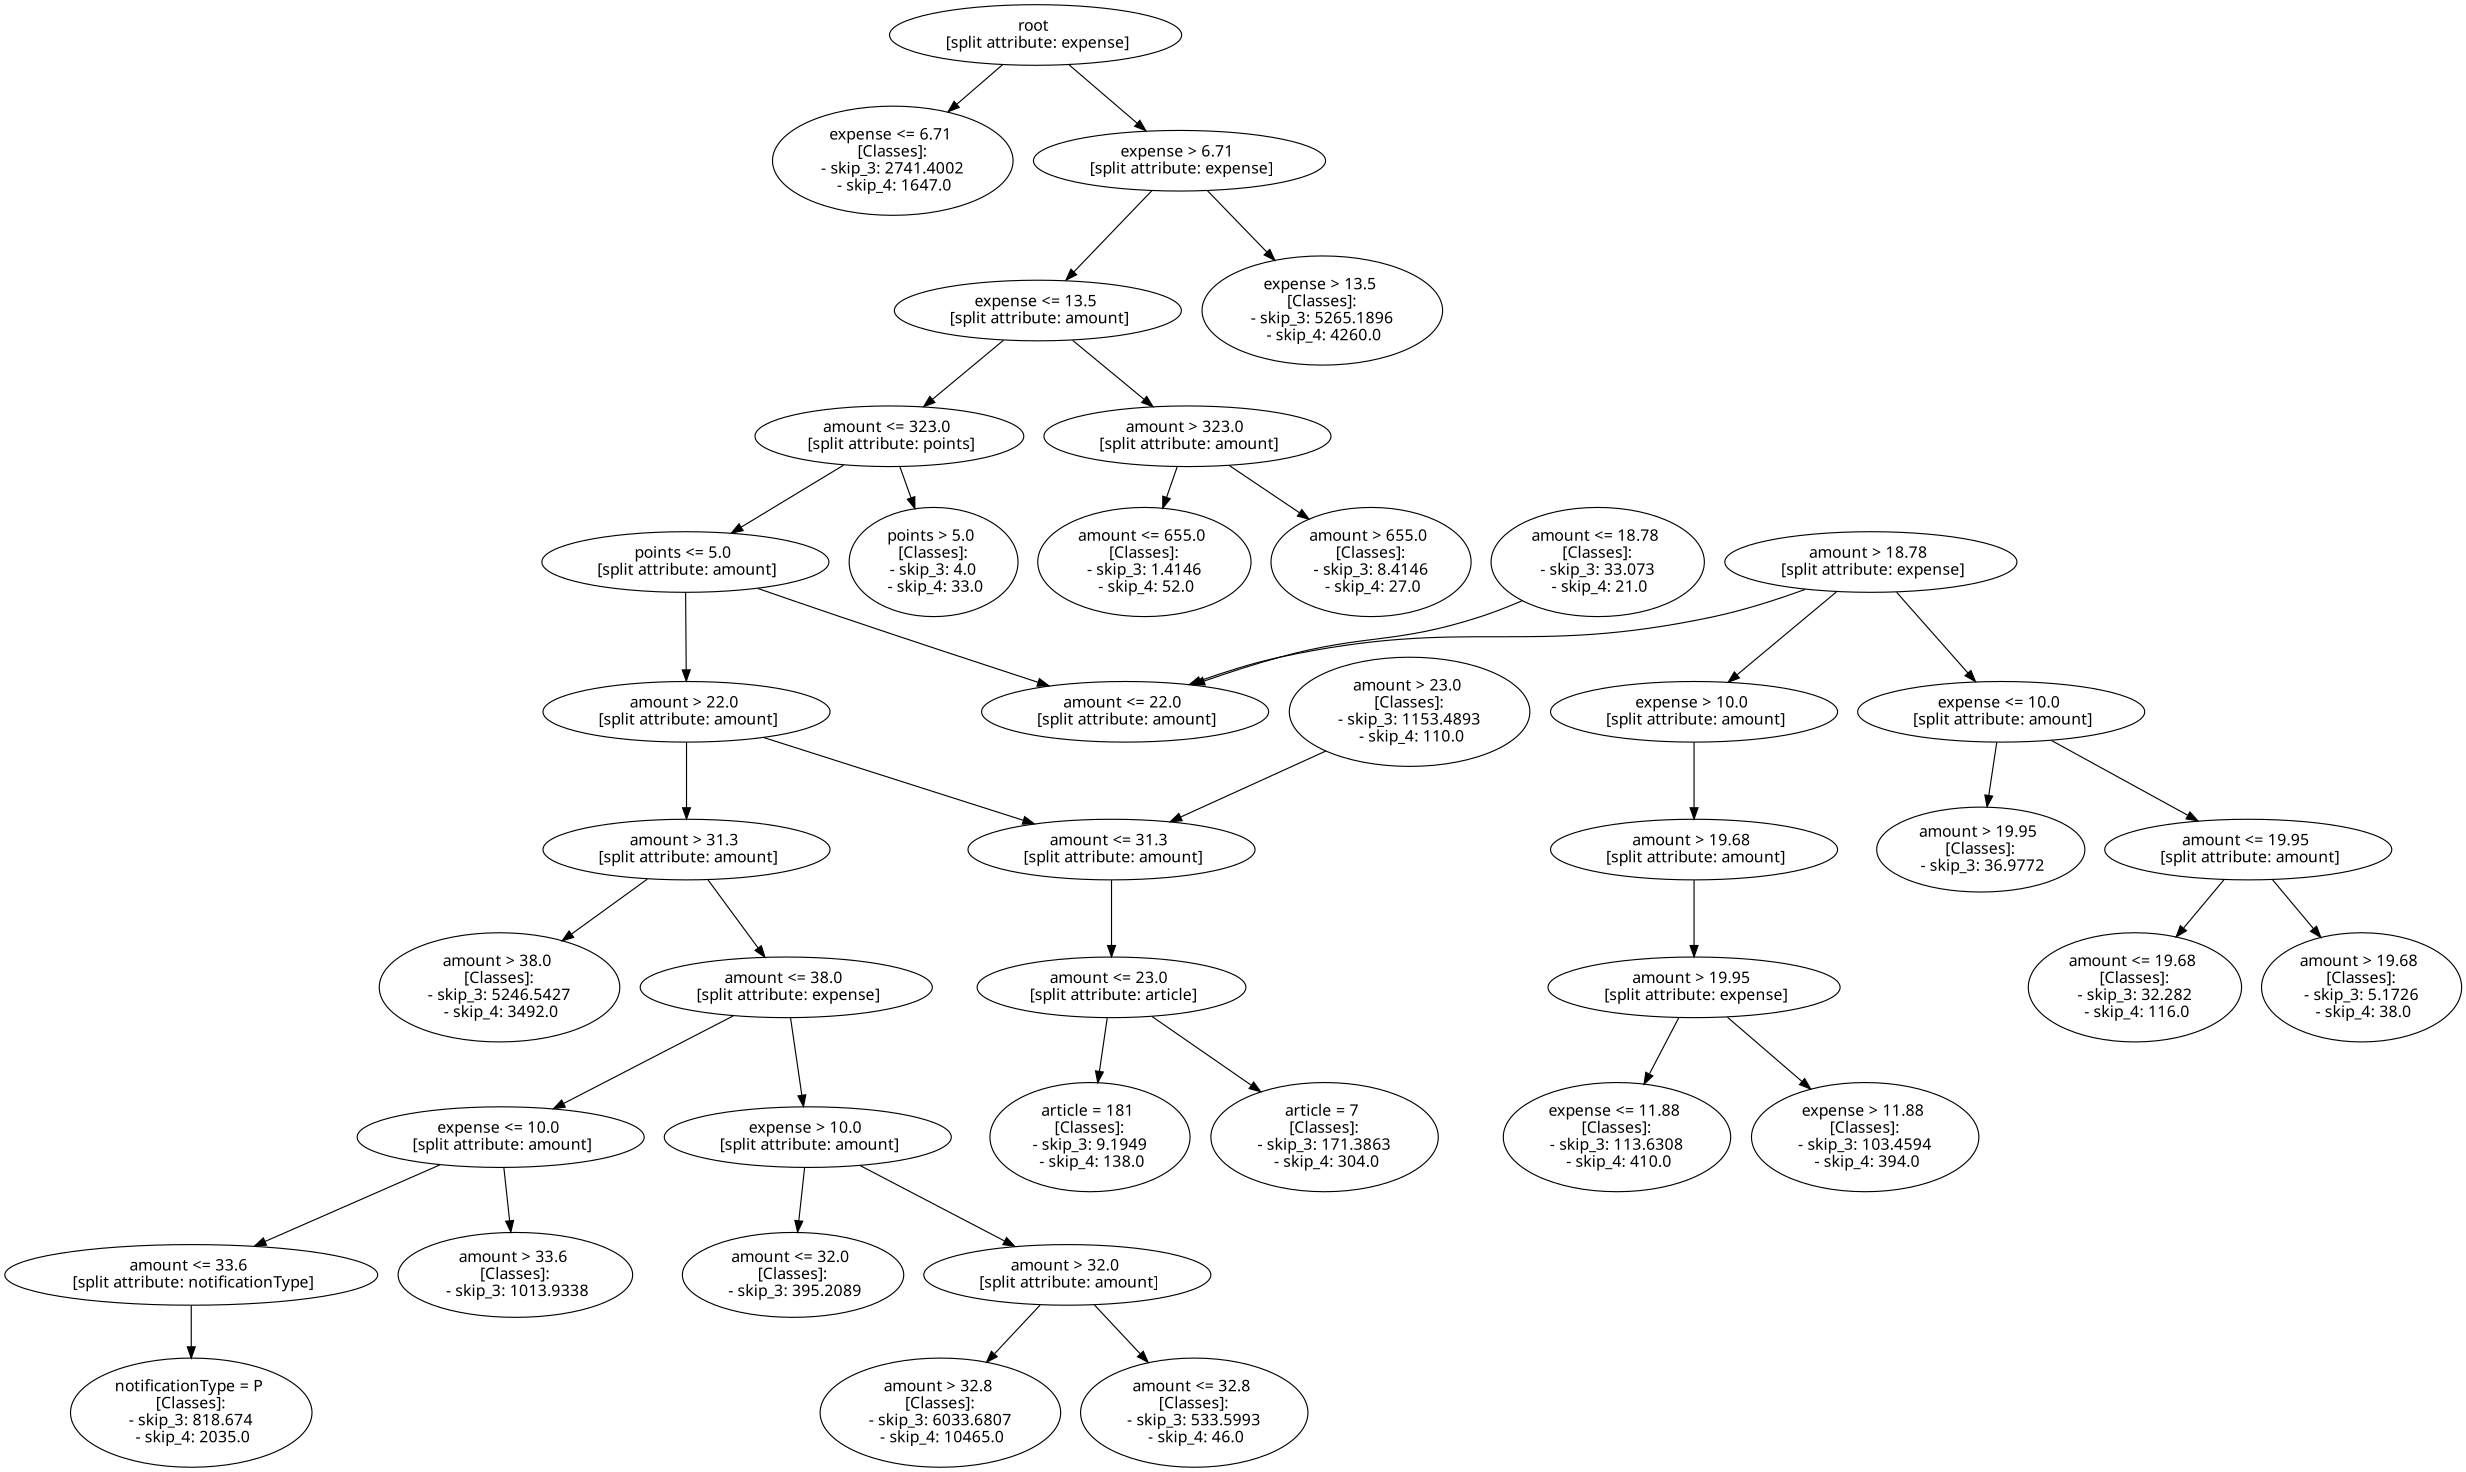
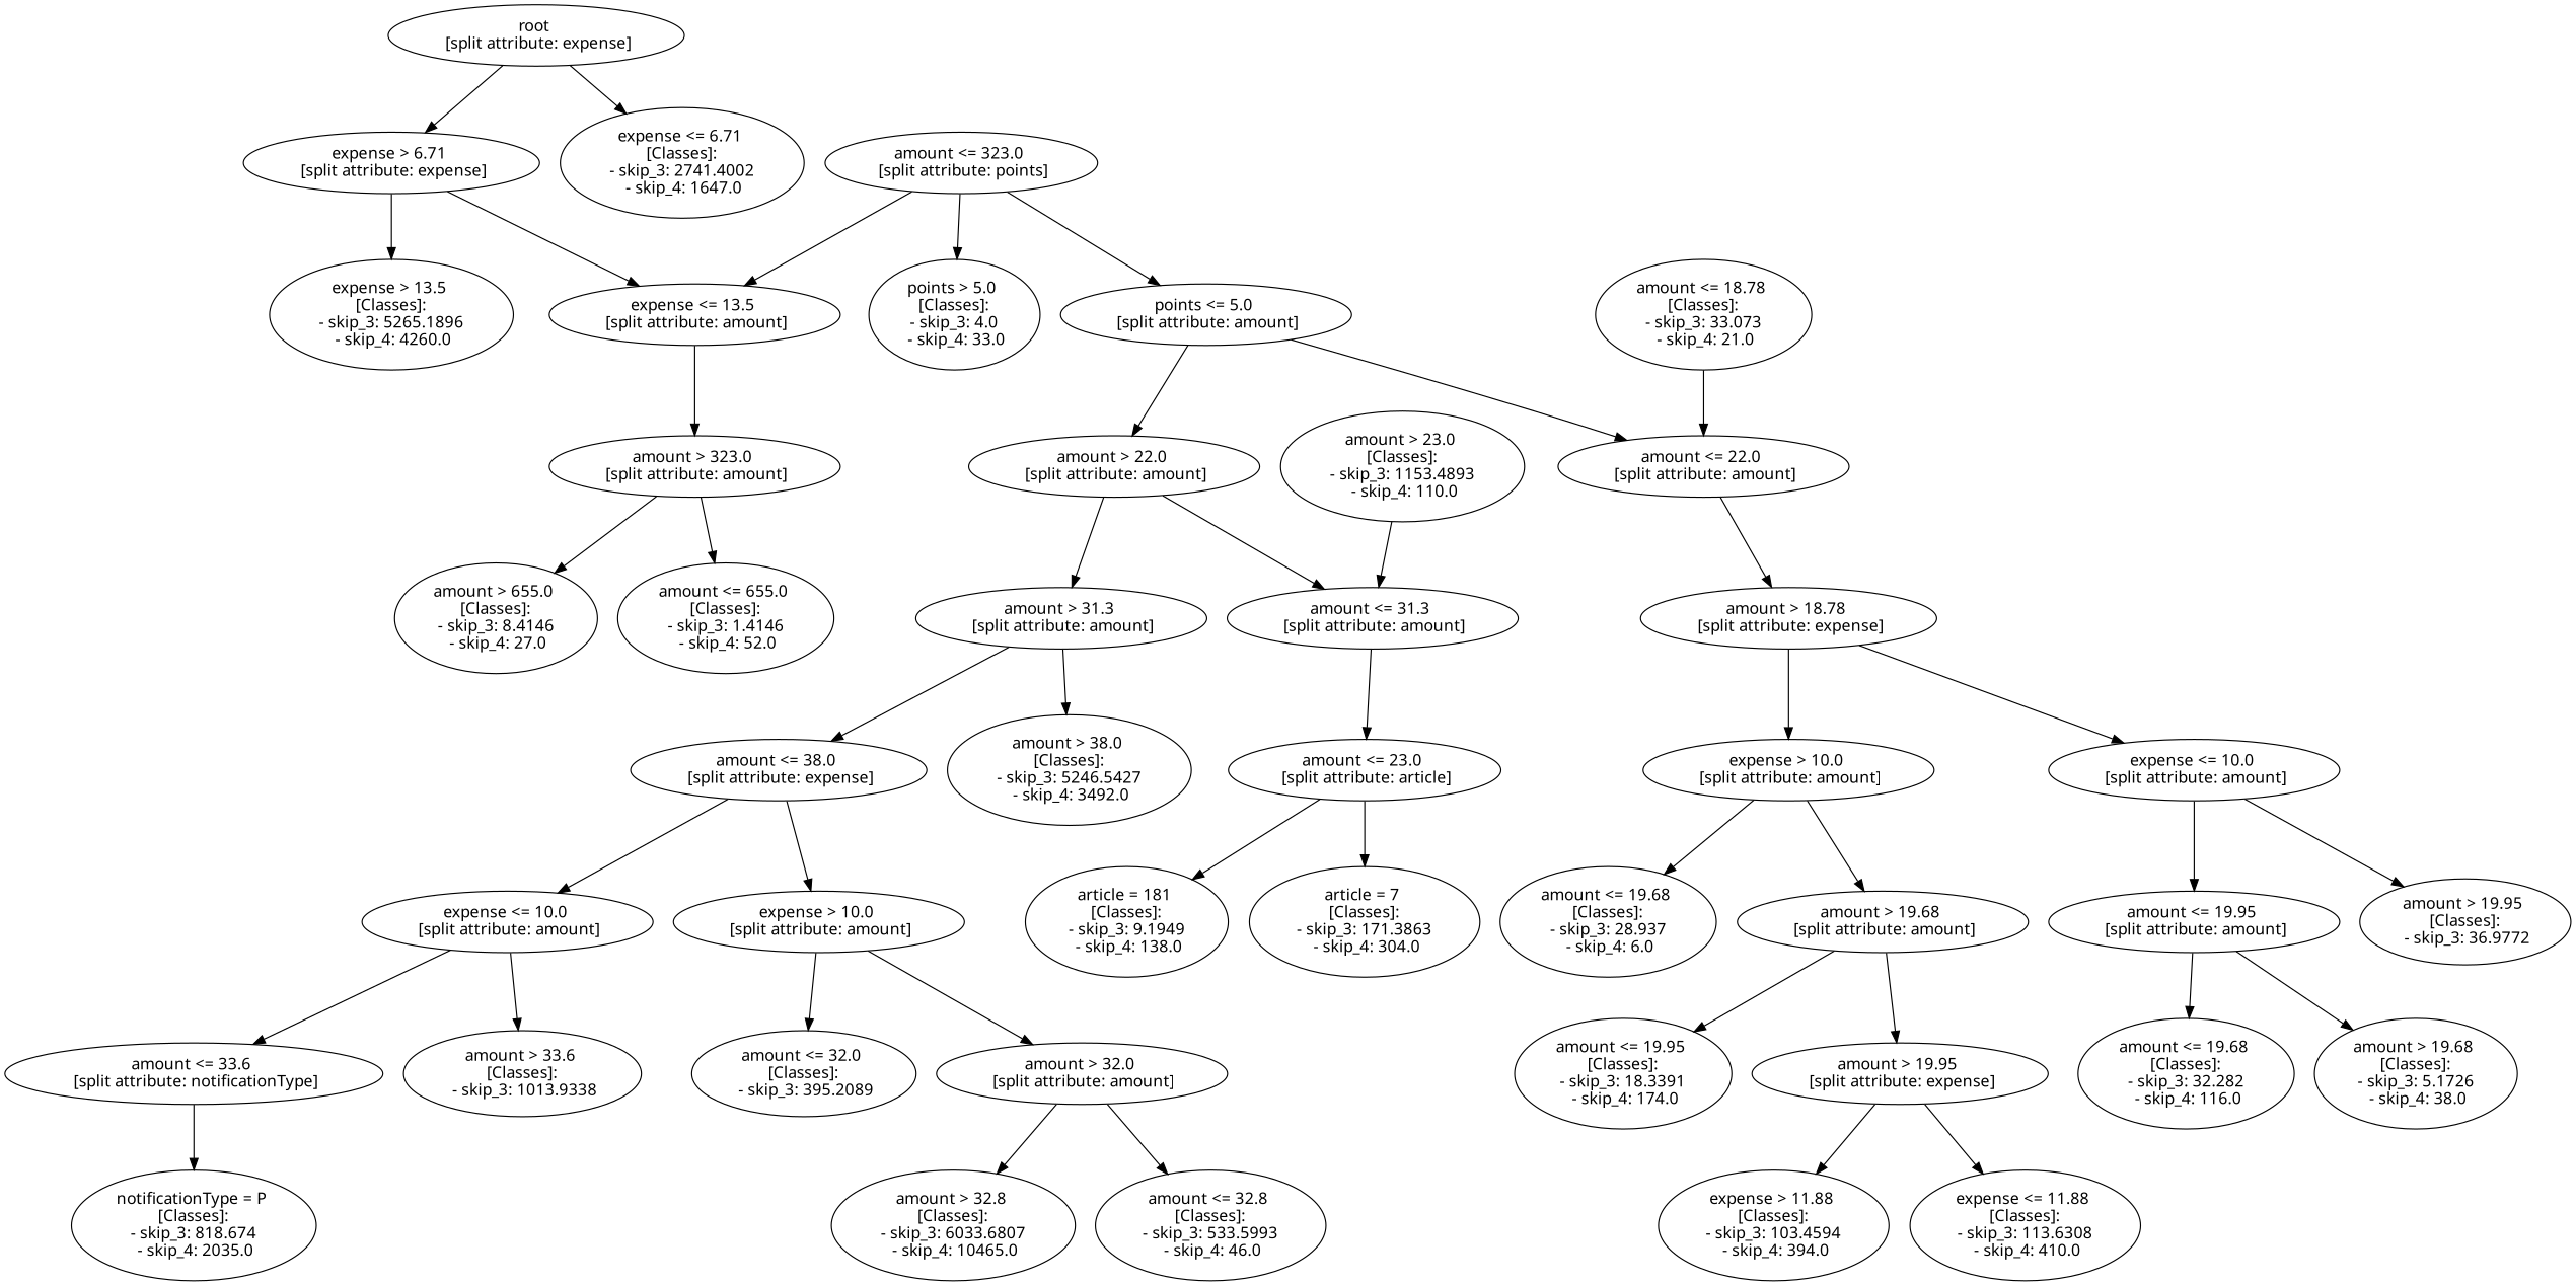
  digraph {
    fontname="Noto Sans"
    node [fontname="Noto Sans"]
    edge [fontname="Noto Sans"]
    n1 [label="root \n [split attribute: expense]"]
    n2 [label="expense <= 6.71 \n [Classes]: \n - skip_3: 2741.4002 \n - skip_4: 1647.0"]
    n3 [label="expense > 6.71 \n [split attribute: expense]"]
    n4 [label="expense <= 13.5 \n [split attribute: amount]"]
    n5 [label="expense > 13.5 \n [Classes]: \n - skip_3: 5265.1896 \n - skip_4: 4260.0"]
    n6 [label="amount <= 323.0 \n [split attribute: points]"]
    n7 [label="amount > 323.0 \n [split attribute: amount]"]
    n8 [label="points <= 5.0 \n [split attribute: amount]"]
    n9 [label="points > 5.0 \n [Classes]: \n - skip_3: 4.0 \n - skip_4: 33.0"]
    n10 [label="amount <= 655.0 \n [Classes]: \n - skip_3: 1.4146 \n - skip_4: 52.0"]
    n11 [label="amount > 655.0 \n [Classes]: \n - skip_3: 8.4146 \n - skip_4: 27.0"]
    n12 [label="amount <= 22.0 \n [split attribute: amount]"]
    n13 [label="amount > 22.0 \n [split attribute: amount]"]
    n14 [label="amount > 18.78 \n [split attribute: expense]"]
    n15 [label="amount <= 31.3 \n [split attribute: amount]"]
    n16 [label="amount > 31.3 \n [split attribute: amount]"]
    n17 [label="amount <= 18.78 \n [Classes]: \n - skip_3: 33.073 \n - skip_4: 21.0"]
    n18 [label="expense <= 10.0 \n [split attribute: amount]"]
    n19 [label="expense > 10.0 \n [split attribute: amount]"]
    n20 [label="amount <= 19.95 \n [split attribute: amount]"]
    n21 [label="amount > 19.95 \n [Classes]: \n - skip_3: 36.9772"]
+   n22 [label="amount <= 19.68 \n [Classes]: \n - skip_3: 28.937 \n - skip_4: 6.0"]
    n23 [label="amount > 19.68 \n [split attribute: amount]"]
    n24 [label="amount <= 19.68 \n [Classes]: \n - skip_3: 32.282 \n - skip_4: 116.0"]
    n25 [label="amount > 19.68 \n [Classes]: \n - skip_3: 5.1726 \n - skip_4: 38.0"]
+   n26 [label="amount <= 19.95 \n [Classes]: \n - skip_3: 18.3391 \n - skip_4: 174.0"]
    n27 [label="amount > 19.95 \n [split attribute: expense]"]
    n28 [label="expense <= 11.88 \n [Classes]: \n - skip_3: 113.6308 \n - skip_4: 410.0"]
    n29 [label="expense > 11.88 \n [Classes]: \n - skip_3: 103.4594 \n - skip_4: 394.0"]
    n30 [label="amount <= 23.0 \n [split attribute: article]"]
    n31 [label="amount <= 38.0 \n [split attribute: expense]"]
    n32 [label="amount > 38.0 \n [Classes]: \n - skip_3: 5246.5427 \n - skip_4: 3492.0"]
    n33 [label="article = 181 \n [Classes]: \n - skip_3: 9.1949 \n - skip_4: 138.0"]
    n34 [label="article = 7 \n [Classes]: \n - skip_3: 171.3863 \n - skip_4: 304.0"]
    n35 [label="amount > 23.0 \n [Classes]: \n - skip_3: 1153.4893 \n - skip_4: 110.0"]
    n36 [label="expense <= 10.0 \n [split attribute: amount]"]
    n37 [label="expense > 10.0 \n [split attribute: amount]"]
    n38 [label="amount <= 33.6 \n [split attribute: notificationType]"]
    n39 [label="amount > 33.6 \n [Classes]: \n - skip_3: 1013.9338"]
    n40 [label="amount <= 32.0 \n [Classes]: \n - skip_3: 395.2089"]
    n41 [label="amount > 32.0 \n [split attribute: amount]"]
    n42 [label="notificationType = P \n [Classes]: \n - skip_3: 818.674 \n - skip_4: 2035.0"]
    n43 [label="amount <= 32.8 \n [Classes]: \n - skip_3: 533.5993 \n - skip_4: 46.0"]
    n44 [label="amount > 32.8 \n [Classes]: \n - skip_3: 6033.6807 \n - skip_4: 10465.0"]
    n1 -> n2
    n1 -> n3
    n3 -> n4
    n3 -> n5
-   n4 -> n6
+   n6 -> n4
    n4 -> n7
    n6 -> n8
    n6 -> n9
    n7 -> n10
    n7 -> n11
    n8 -> n12
    n8 -> n13
-   n14 -> n12
+   n12 -> n14
    n13 -> n15
    n13 -> n16
    n14 -> n18
    n14 -> n19
    n15 -> n30
    n16 -> n31
    n16 -> n32
    n17 -> n12
    n18 -> n20
    n18 -> n21
+   n19 -> n22
    n19 -> n23
    n20 -> n24
    n20 -> n25
+   n23 -> n26
    n23 -> n27
    n27 -> n28
    n27 -> n29
    n30 -> n33
    n30 -> n34
    n31 -> n36
    n31 -> n37
    n35 -> n15
    n36 -> n38
    n36 -> n39
    n37 -> n40
    n37 -> n41
    n38 -> n42
    n41 -> n43
    n41 -> n44
  }
